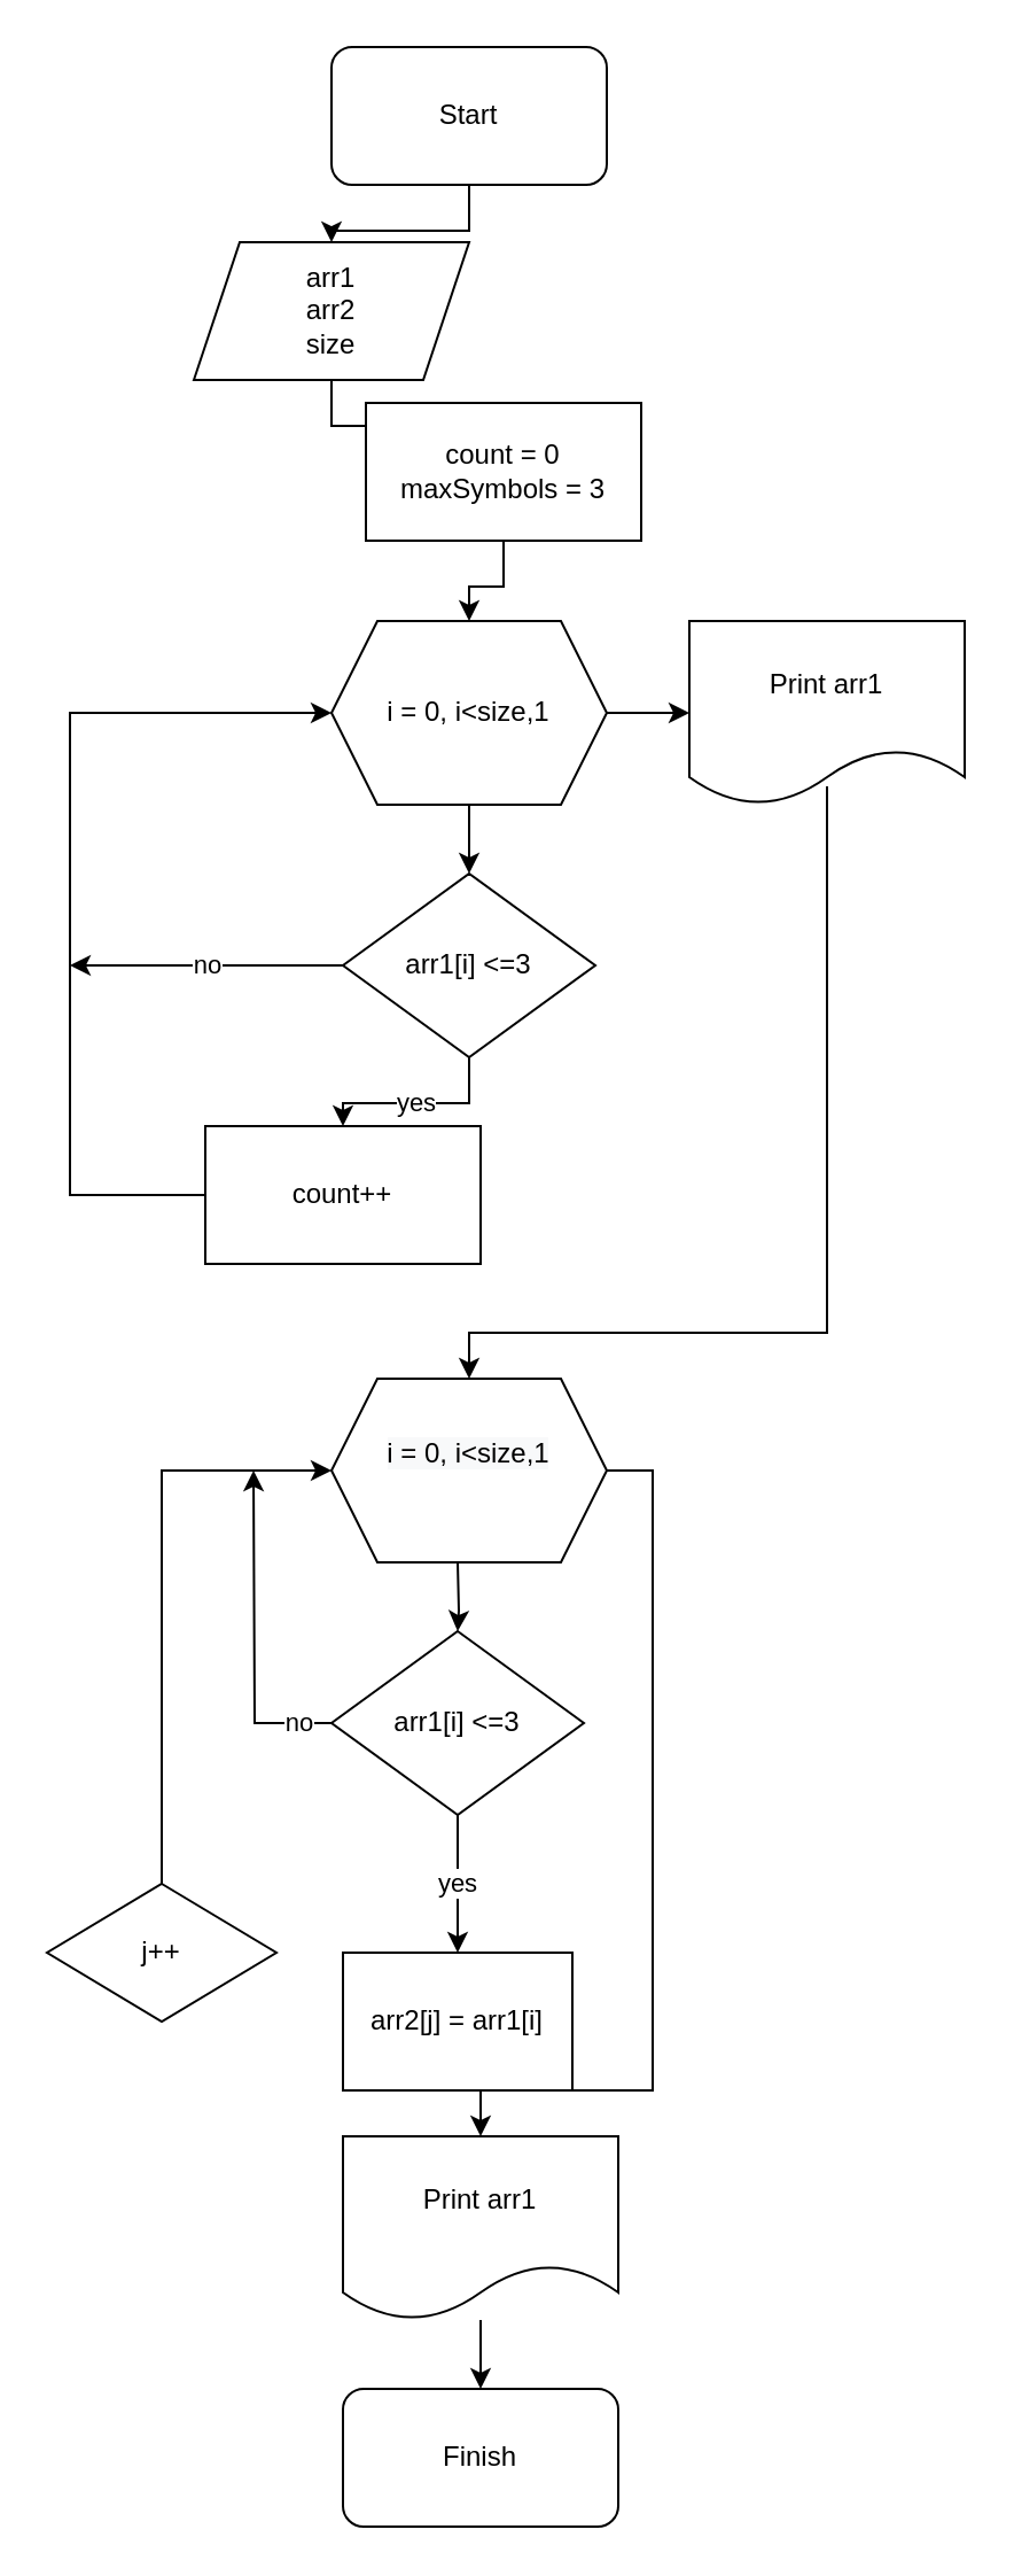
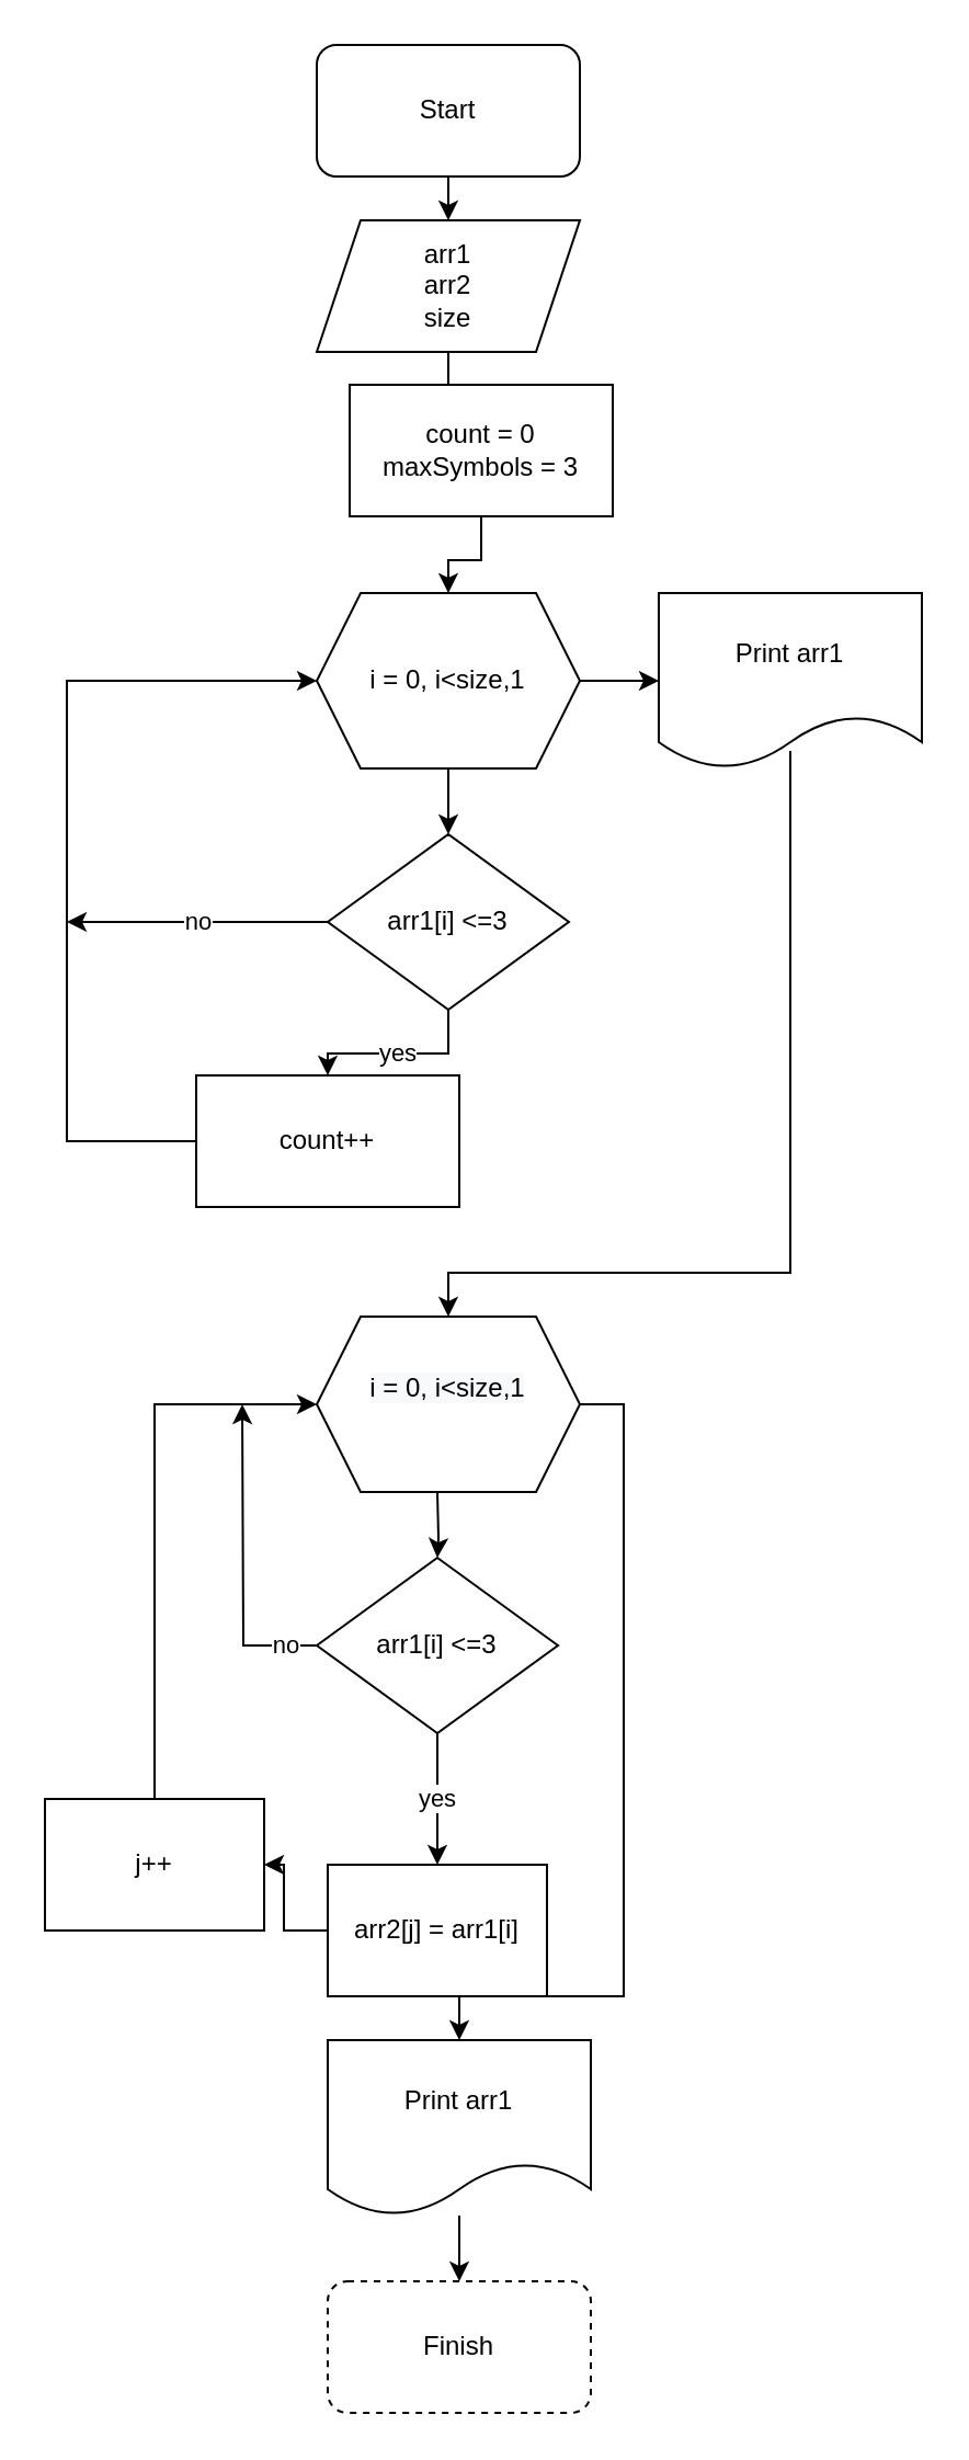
  <mxCell id="0" />
  <mxCell id="1" parent="0" />
  <mxCell id="2" style="edgeStyle=orthogonalEdgeStyle;rounded=0;orthogonalLoop=1;jettySize=auto;html=1;exitX=0.5;exitY=1;exitDx=0;exitDy=0;entryX=0.5;entryY=0;entryDx=0;entryDy=0;" parent="1" source="3" target="8" edge="1"><mxGeometry relative="1" as="geometry" /></mxCell>
  <mxCell id="3" value="Start" style="rounded=1;whiteSpace=wrap;html=1;" parent="1" vertex="1"><mxGeometry x="144" y="20" width="120" height="60" as="geometry" /></mxCell>
  <mxCell id="4" value="" style="edgeStyle=orthogonalEdgeStyle;rounded=0;orthogonalLoop=1;jettySize=auto;html=1;" parent="1" source="6" target="11" edge="1"><mxGeometry relative="1" as="geometry" /></mxCell>
  <mxCell id="5" value="" style="edgeStyle=orthogonalEdgeStyle;rounded=0;orthogonalLoop=1;jettySize=auto;html=1;" parent="1" source="6" target="27" edge="1"><mxGeometry relative="1" as="geometry" /></mxCell>
  <mxCell id="6" value="i = 0, i&amp;lt;size,1" style="shape=hexagon;perimeter=hexagonPerimeter2;whiteSpace=wrap;html=1;fixedSize=1;" parent="1" vertex="1"><mxGeometry x="144" y="270" width="120" height="80" as="geometry" /></mxCell>
  <mxCell id="7" style="edgeStyle=orthogonalEdgeStyle;rounded=0;orthogonalLoop=1;jettySize=auto;html=1;exitX=0.5;exitY=1;exitDx=0;exitDy=0;" parent="1" source="8" target="13" edge="1"><mxGeometry relative="1" as="geometry" /></mxCell>
- <mxCell id="8" value="arr1&lt;br&gt;arr2&lt;br&gt;size" style="shape=parallelogram;perimeter=parallelogramPerimeter;whiteSpace=wrap;html=1;fixedSize=1;" parent="1" vertex="1"><mxGeometry x="84" y="105" width="120" height="60" as="geometry" /></mxCell>
+ <mxCell id="8" value="arr1&lt;br&gt;arr2&lt;br&gt;size" style="shape=parallelogram;perimeter=parallelogramPerimeter;whiteSpace=wrap;html=1;fixedSize=1;" parent="1" vertex="1"><mxGeometry x="144" y="100" width="120" height="60" as="geometry" /></mxCell>
  <mxCell id="9" value="yes" style="edgeStyle=orthogonalEdgeStyle;rounded=0;orthogonalLoop=1;jettySize=auto;html=1;" parent="1" source="11" target="15" edge="1"><mxGeometry relative="1" as="geometry" /></mxCell>
  <mxCell id="10" value="no" style="edgeStyle=orthogonalEdgeStyle;rounded=0;orthogonalLoop=1;jettySize=auto;html=1;exitX=0;exitY=0.5;exitDx=0;exitDy=0;" parent="1" source="11" edge="1"><mxGeometry relative="1" as="geometry"><mxPoint x="30" y="420" as="targetPoint" /></mxGeometry></mxCell>
  <mxCell id="11" value="arr1[i] &amp;lt;=3" style="rhombus;whiteSpace=wrap;html=1;" parent="1" vertex="1"><mxGeometry x="149" y="380" width="110" height="80" as="geometry" /></mxCell>
  <mxCell id="12" value="" style="edgeStyle=orthogonalEdgeStyle;rounded=0;orthogonalLoop=1;jettySize=auto;html=1;" parent="1" source="13" target="6" edge="1"><mxGeometry relative="1" as="geometry" /></mxCell>
  <mxCell id="13" value="count = 0&lt;br&gt;maxSymbols = 3" style="rounded=0;whiteSpace=wrap;html=1;" parent="1" vertex="1"><mxGeometry x="159" y="175" width="120" height="60" as="geometry" /></mxCell>
  <mxCell id="14" style="edgeStyle=orthogonalEdgeStyle;rounded=0;orthogonalLoop=1;jettySize=auto;html=1;exitX=0;exitY=0.5;exitDx=0;exitDy=0;entryX=0;entryY=0.5;entryDx=0;entryDy=0;" parent="1" source="15" target="6" edge="1"><mxGeometry relative="1" as="geometry"><Array as="points"><mxPoint x="30" y="520" /><mxPoint x="30" y="310" /></Array></mxGeometry></mxCell>
  <mxCell id="15" value="count++" style="rounded=0;whiteSpace=wrap;html=1;" parent="1" vertex="1"><mxGeometry x="89" y="490" width="120" height="60" as="geometry" /></mxCell>
  <mxCell id="16" value="" style="edgeStyle=orthogonalEdgeStyle;rounded=0;orthogonalLoop=1;jettySize=auto;html=1;" parent="1" target="21" edge="1"><mxGeometry relative="1" as="geometry"><mxPoint x="199" y="680" as="sourcePoint" /></mxGeometry></mxCell>
  <mxCell id="17" style="edgeStyle=orthogonalEdgeStyle;rounded=0;orthogonalLoop=1;jettySize=auto;html=1;exitX=1;exitY=0.5;exitDx=0;exitDy=0;entryX=0.5;entryY=0;entryDx=0;entryDy=0;" parent="1" source="18" target="29" edge="1"><mxGeometry relative="1" as="geometry"><Array as="points"><mxPoint x="284" y="640" /><mxPoint x="284" y="910" /><mxPoint x="209" y="910" /></Array></mxGeometry></mxCell>
  <mxCell id="18" value="&#10;&lt;span style=&quot;color: rgb(0, 0, 0); font-family: Helvetica; font-size: 12px; font-style: normal; font-variant-ligatures: normal; font-variant-caps: normal; font-weight: 400; letter-spacing: normal; orphans: 2; text-align: center; text-indent: 0px; text-transform: none; widows: 2; word-spacing: 0px; -webkit-text-stroke-width: 0px; background-color: rgb(248, 249, 250); text-decoration-thickness: initial; text-decoration-style: initial; text-decoration-color: initial; float: none; display: inline !important;&quot;&gt;i = 0, i&amp;lt;size,1&lt;/span&gt;&#10;&#10;" style="shape=hexagon;perimeter=hexagonPerimeter2;whiteSpace=wrap;html=1;fixedSize=1;" parent="1" vertex="1"><mxGeometry x="144" y="600" width="120" height="80" as="geometry" /></mxCell>
  <mxCell id="19" value="yes" style="edgeStyle=orthogonalEdgeStyle;rounded=0;orthogonalLoop=1;jettySize=auto;html=1;" parent="1" source="21" target="23" edge="1"><mxGeometry relative="1" as="geometry" /></mxCell>
  <mxCell id="20" value="no" style="edgeStyle=orthogonalEdgeStyle;rounded=0;orthogonalLoop=1;jettySize=auto;html=1;" parent="1" source="21" edge="1"><mxGeometry x="-0.806" relative="1" as="geometry"><mxPoint x="110" y="640" as="targetPoint" /><mxPoint as="offset" /></mxGeometry></mxCell>
  <mxCell id="21" value="arr1[i] &amp;lt;=3" style="rhombus;whiteSpace=wrap;html=1;" parent="1" vertex="1"><mxGeometry x="144" y="710" width="110" height="80" as="geometry" /></mxCell>
+ <mxCell id="22" value="" style="edgeStyle=orthogonalEdgeStyle;rounded=0;orthogonalLoop=1;jettySize=auto;html=1;" parent="1" source="23" target="25" edge="1"><mxGeometry relative="1" as="geometry" /></mxCell>
  <mxCell id="23" value="arr2[j] = arr1[i]" style="rounded=0;whiteSpace=wrap;html=1;" parent="1" vertex="1"><mxGeometry x="149" y="850" width="100" height="60" as="geometry" /></mxCell>
  <mxCell id="24" style="edgeStyle=orthogonalEdgeStyle;rounded=0;orthogonalLoop=1;jettySize=auto;html=1;entryX=0;entryY=0.5;entryDx=0;entryDy=0;" parent="1" source="25" target="18" edge="1"><mxGeometry relative="1" as="geometry"><Array as="points"><mxPoint x="70" y="640" /></Array></mxGeometry></mxCell>
- <mxCell id="25" value="j++" style="rhombus;whiteSpace=wrap;html=1;" parent="1" vertex="1"><mxGeometry x="20" y="820" width="100" height="60" as="geometry" /></mxCell>
+ <mxCell id="25" value="j++" style="rounded=0;whiteSpace=wrap;html=1;" parent="1" vertex="1"><mxGeometry x="20" y="820" width="100" height="60" as="geometry" /></mxCell>
  <mxCell id="26" style="edgeStyle=orthogonalEdgeStyle;rounded=0;orthogonalLoop=1;jettySize=auto;html=1;entryX=0.5;entryY=0;entryDx=0;entryDy=0;exitX=0.5;exitY=0.9;exitDx=0;exitDy=0;exitPerimeter=0;" parent="1" source="27" target="18" edge="1"><mxGeometry relative="1" as="geometry"><Array as="points"><mxPoint x="360" y="580" /><mxPoint x="204" y="580" /></Array></mxGeometry></mxCell>
  <mxCell id="27" value="Print arr1" style="shape=document;whiteSpace=wrap;html=1;boundedLbl=1;" parent="1" vertex="1"><mxGeometry x="300" y="270" width="120" height="80" as="geometry" /></mxCell>
  <mxCell id="28" value="" style="edgeStyle=orthogonalEdgeStyle;rounded=0;orthogonalLoop=1;jettySize=auto;html=1;" parent="1" source="29" target="30" edge="1"><mxGeometry relative="1" as="geometry" /></mxCell>
  <mxCell id="29" value="Print arr1" style="shape=document;whiteSpace=wrap;html=1;boundedLbl=1;" parent="1" vertex="1"><mxGeometry x="149" y="930" width="120" height="80" as="geometry" /></mxCell>
- <mxCell id="30" value="Finish" style="rounded=1;whiteSpace=wrap;html=1;" parent="1" vertex="1"><mxGeometry x="149" y="1040" width="120" height="60" as="geometry" /></mxCell>
+ <mxCell id="30" value="Finish" style="rounded=1;whiteSpace=wrap;html=1;dashed=1;" parent="1" vertex="1"><mxGeometry x="149" y="1040" width="120" height="60" as="geometry" /></mxCell>
